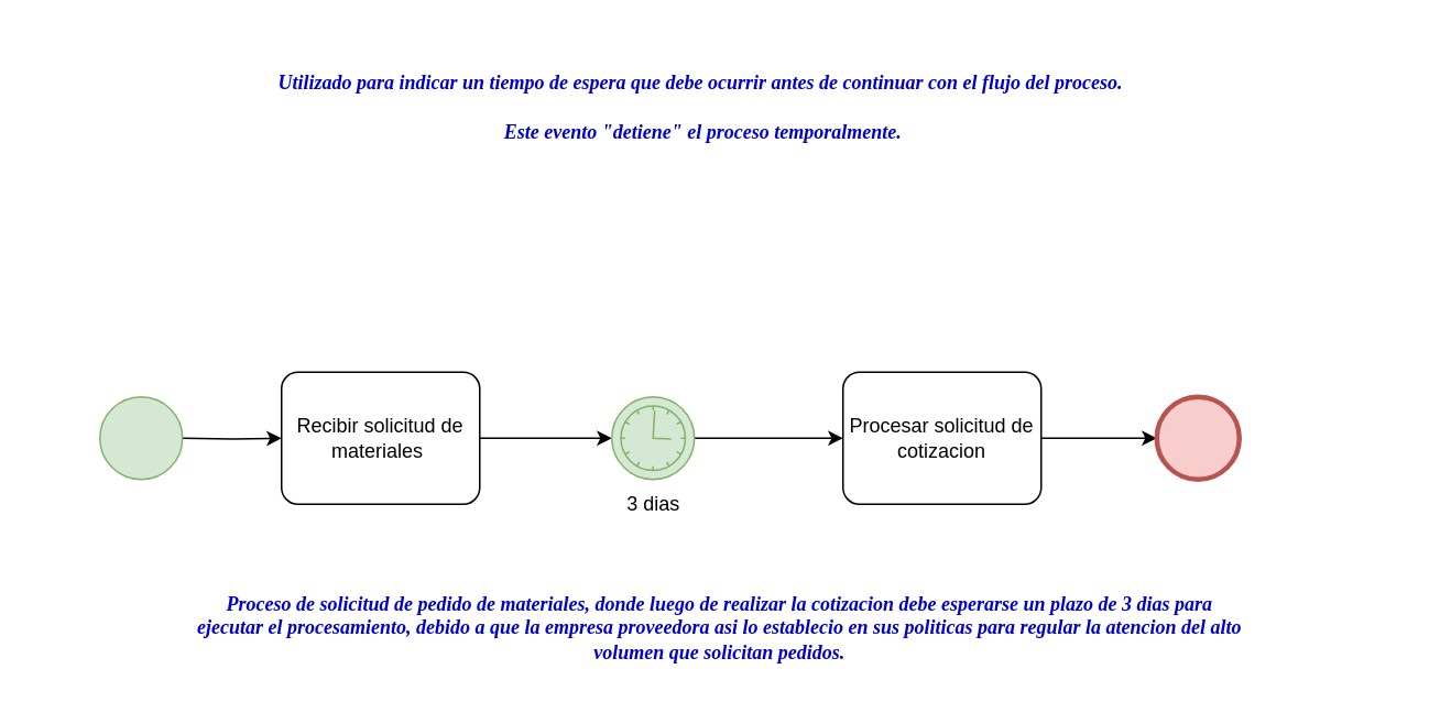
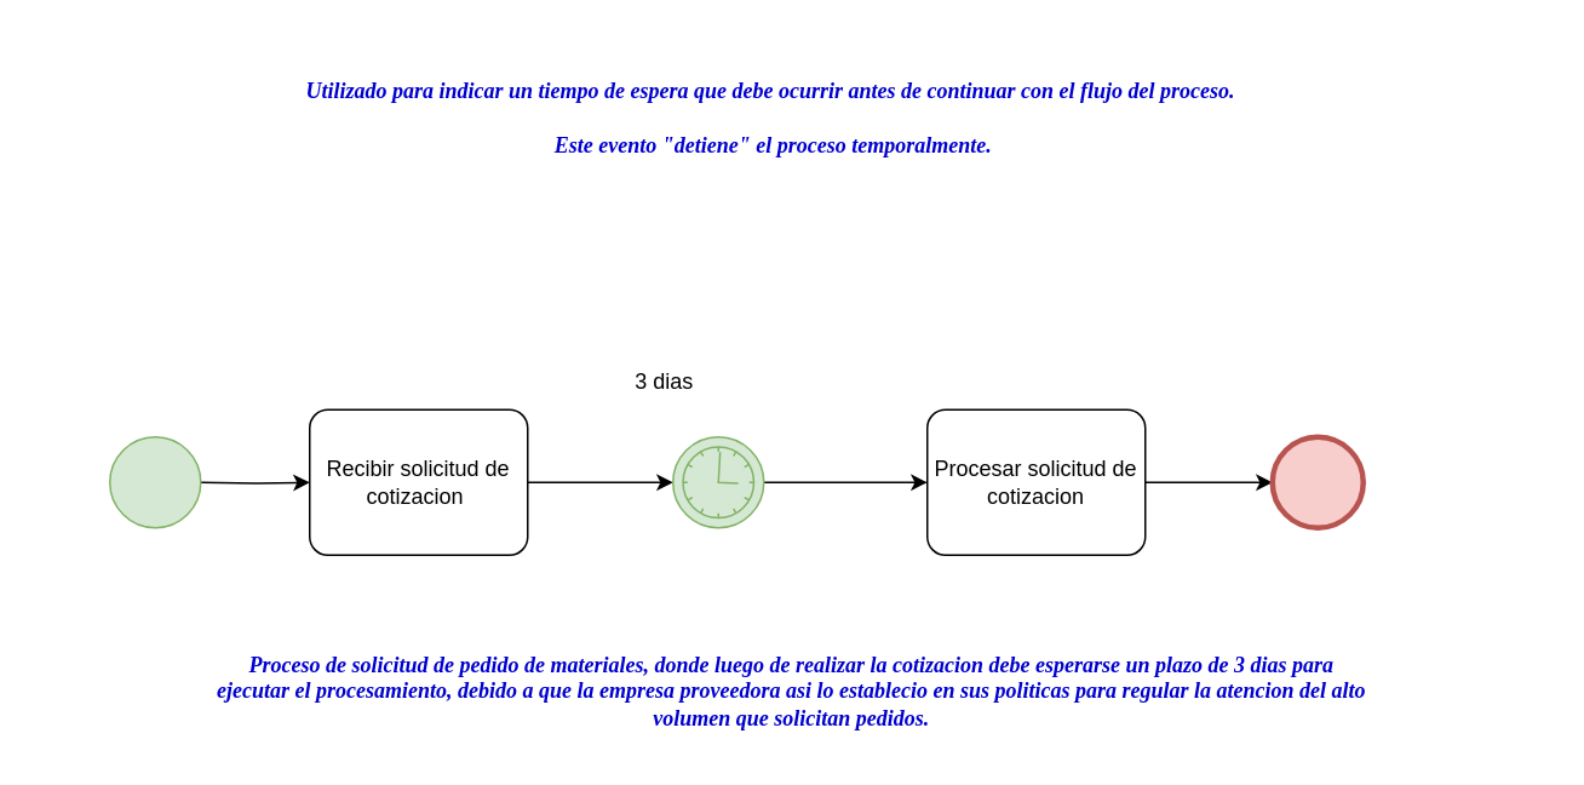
  <mxCell id="0" />
  <mxCell id="1" parent="0" />
  <mxCell id="2" style="edgeStyle=orthogonalEdgeStyle;rounded=0;orthogonalLoop=1;jettySize=auto;html=1;entryX=0;entryY=0.5;entryDx=0;entryDy=0;entryPerimeter=0;" parent="1" target="4" edge="1"><mxGeometry relative="1" as="geometry"><mxPoint x="110" y="265" as="sourcePoint" /></mxGeometry></mxCell>
  <mxCell id="3" value="" style="edgeStyle=orthogonalEdgeStyle;rounded=0;orthogonalLoop=1;jettySize=auto;html=1;" parent="1" source="4" edge="1"><mxGeometry relative="1" as="geometry"><mxPoint x="370" y="265" as="targetPoint" /></mxGeometry></mxCell>
- <mxCell id="4" value="Recibir solicitud de materiales " style="points=[[0.25,0,0],[0.5,0,0],[0.75,0,0],[1,0.25,0],[1,0.5,0],[1,0.75,0],[0.75,1,0],[0.5,1,0],[0.25,1,0],[0,0.75,0],[0,0.5,0],[0,0.25,0]];shape=mxgraph.bpmn.task;whiteSpace=wrap;rectStyle=rounded;size=10;taskMarker=abstract;" parent="1" vertex="1"><mxGeometry x="170" y="225" width="120" height="80" as="geometry" /></mxCell>
+ <mxCell id="4" value="Recibir solicitud de cotizacion " style="points=[[0.25,0,0],[0.5,0,0],[0.75,0,0],[1,0.25,0],[1,0.5,0],[1,0.75,0],[0.75,1,0],[0.5,1,0],[0.25,1,0],[0,0.75,0],[0,0.5,0],[0,0.25,0]];shape=mxgraph.bpmn.task;whiteSpace=wrap;rectStyle=rounded;size=10;taskMarker=abstract;" parent="1" vertex="1"><mxGeometry x="170" y="225" width="120" height="80" as="geometry" /></mxCell>
  <mxCell id="5" style="edgeStyle=orthogonalEdgeStyle;rounded=0;orthogonalLoop=1;jettySize=auto;html=1;" parent="1" source="6" target="7" edge="1"><mxGeometry relative="1" as="geometry" /></mxCell>
  <mxCell id="6" value="Procesar solicitud de cotizacion" style="points=[[0.25,0,0],[0.5,0,0],[0.75,0,0],[1,0.25,0],[1,0.5,0],[1,0.75,0],[0.75,1,0],[0.5,1,0],[0.25,1,0],[0,0.75,0],[0,0.5,0],[0,0.25,0]];shape=mxgraph.bpmn.task;whiteSpace=wrap;rectStyle=rounded;size=10;taskMarker=abstract;" parent="1" vertex="1"><mxGeometry x="510" y="225" width="120" height="80" as="geometry" /></mxCell>
  <mxCell id="7" value="" style="points=[[0.145,0.145,0],[0.5,0,0],[0.855,0.145,0],[1,0.5,0],[0.855,0.855,0],[0.5,1,0],[0.145,0.855,0],[0,0.5,0]];shape=mxgraph.bpmn.event;html=1;verticalLabelPosition=bottom;labelBackgroundColor=#ffffff;verticalAlign=top;align=center;perimeter=ellipsePerimeter;outlineConnect=0;aspect=fixed;outline=end;symbol=terminate2;fillColor=#f8cecc;strokeColor=#b85450;" parent="1" vertex="1"><mxGeometry x="700" y="240" width="50" height="50" as="geometry" /></mxCell>
  <mxCell id="8" value="&lt;h4&gt;&lt;font color=&quot;#0000cc&quot; face=&quot;Georgia&quot;&gt;&lt;i style=&quot;background-color: rgb(255, 255, 255);&quot;&gt;Utilizado para indicar un tiempo de espera que debe ocurrir antes de continuar con el flujo del proceso.&amp;nbsp;&lt;/i&gt;&lt;/font&gt;&lt;/h4&gt;&lt;h4&gt;&lt;font color=&quot;#0000cc&quot; face=&quot;Georgia&quot;&gt;&lt;i style=&quot;background-color: rgb(255, 255, 255);&quot;&gt;Este evento &quot;detiene&quot; el proceso temporalmente.&lt;br&gt;&lt;/i&gt;&lt;/font&gt;&lt;/h4&gt;" style="text;html=1;align=center;verticalAlign=middle;resizable=0;points=[];autosize=1;strokeColor=none;fillColor=none;" parent="1" vertex="1"><mxGeometry x="90" y="20" width="670" height="90" as="geometry" /></mxCell>
  <mxCell id="9" value="&lt;b&gt;&lt;i&gt;Proceso de solicitud de pedido de materiales, donde luego de realizar la cotizacion debe esperarse un plazo de 3 dias para&lt;br&gt;ejecutar el procesamiento, debido a que la empresa proveedora asi lo establecio en sus politicas para regular la atencion del alto&lt;br&gt;volumen que solicitan pedidos.&lt;br&gt;&lt;/i&gt;&lt;/b&gt;" style="text;html=1;align=center;verticalAlign=middle;resizable=0;points=[];autosize=1;strokeColor=none;fillColor=none;fontFamily=Georgia;fontColor=#0000CC;" parent="1" vertex="1"><mxGeometry x="20" y="350" width="830" height="60" as="geometry" /></mxCell>
  <mxCell id="10" value="" style="points=[[0.145,0.145,0],[0.5,0,0],[0.855,0.145,0],[1,0.5,0],[0.855,0.855,0],[0.5,1,0],[0.145,0.855,0],[0,0.5,0]];shape=mxgraph.bpmn.event;html=1;verticalLabelPosition=bottom;labelBackgroundColor=#ffffff;verticalAlign=top;align=center;perimeter=ellipsePerimeter;outlineConnect=0;aspect=fixed;outline=standard;symbol=general;fillColor=#d5e8d4;strokeColor=#82b366;" vertex="1" parent="1"><mxGeometry x="60" y="240" width="50" height="50" as="geometry" /></mxCell>
  <mxCell id="11" value="" style="edgeStyle=orthogonalEdgeStyle;rounded=0;orthogonalLoop=1;jettySize=auto;html=1;" edge="1" parent="1" source="12" target="6"><mxGeometry relative="1" as="geometry" /></mxCell>
  <mxCell id="12" value="" style="points=[[0.145,0.145,0],[0.5,0,0],[0.855,0.145,0],[1,0.5,0],[0.855,0.855,0],[0.5,1,0],[0.145,0.855,0],[0,0.5,0]];shape=mxgraph.bpmn.event;html=1;verticalLabelPosition=bottom;labelBackgroundColor=#ffffff;verticalAlign=top;align=center;perimeter=ellipsePerimeter;outlineConnect=0;aspect=fixed;outline=standard;symbol=timer;fillColor=#d5e8d4;strokeColor=#82b366;" vertex="1" parent="1"><mxGeometry x="370" y="240" width="50" height="50" as="geometry" /></mxCell>
- <mxCell id="13" value="3 dias" style="text;html=1;align=center;verticalAlign=middle;resizable=0;points=[];autosize=1;strokeColor=none;fillColor=none;" vertex="1" parent="1"><mxGeometry x="365" y="290" width="60" height="30" as="geometry" /></mxCell>
+ <mxCell id="13" value="3 dias" style="text;html=1;align=center;verticalAlign=middle;resizable=0;points=[];autosize=1;strokeColor=none;fillColor=none;" vertex="1" parent="1"><mxGeometry x="335" y="195" width="60" height="30" as="geometry" /></mxCell>
